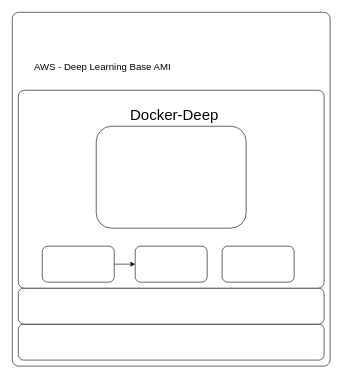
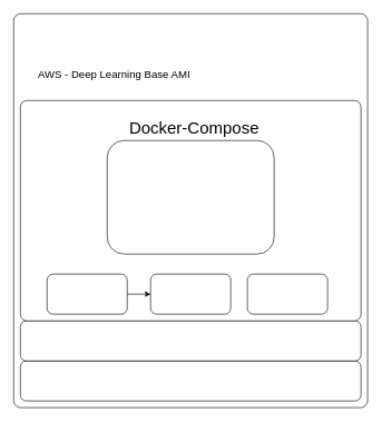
  <mxCell id="0" />
  <mxCell id="1" parent="0" />
  <mxCell id="2" value="" style="rounded=1;whiteSpace=wrap;html=1;arcSize=2;" vertex="1" parent="1"><mxGeometry x="20" y="20" width="530" height="590" as="geometry" /></mxCell>
  <mxCell id="3" value="" style="rounded=1;whiteSpace=wrap;html=1;" vertex="1" parent="1"><mxGeometry x="30" y="540" width="510" height="60" as="geometry" /></mxCell>
  <mxCell id="4" value="" style="rounded=1;whiteSpace=wrap;html=1;" vertex="1" parent="1"><mxGeometry x="30" y="480" width="510" height="60" as="geometry" /></mxCell>
  <mxCell id="5" value="" style="rounded=1;whiteSpace=wrap;html=1;arcSize=3;" vertex="1" parent="1"><mxGeometry x="30" y="150" width="510" height="330" as="geometry" /></mxCell>
  <mxCell id="6" style="edgeStyle=none;rounded=0;orthogonalLoop=1;jettySize=auto;html=1;exitX=1;exitY=0.5;exitDx=0;exitDy=0;fontSize=25;" edge="1" parent="1" source="7" target="8"><mxGeometry relative="1" as="geometry" /></mxCell>
  <mxCell id="7" value="" style="rounded=1;whiteSpace=wrap;html=1;" vertex="1" parent="1"><mxGeometry x="70" y="410" width="120" height="60" as="geometry" /></mxCell>
  <mxCell id="8" value="" style="rounded=1;whiteSpace=wrap;html=1;" vertex="1" parent="1"><mxGeometry x="225" y="410" width="120" height="60" as="geometry" /></mxCell>
  <mxCell id="9" value="" style="rounded=1;whiteSpace=wrap;html=1;" vertex="1" parent="1"><mxGeometry x="370" y="410" width="120" height="60" as="geometry" /></mxCell>
  <mxCell id="10" value="" style="rounded=1;whiteSpace=wrap;html=1;" vertex="1" parent="1"><mxGeometry x="160" y="210" width="250" height="170" as="geometry" /></mxCell>
  <mxCell id="11" value="&lt;font style=&quot;font-size: 16px&quot;&gt;AWS - Deep Learning Base AMI&lt;/font&gt;" style="text;html=1;resizable=0;autosize=1;align=center;verticalAlign=middle;points=[];fillColor=none;strokeColor=none;rounded=0;" vertex="1" parent="1"><mxGeometry x="50" y="100" width="240" height="20" as="geometry" /></mxCell>
- <mxCell id="12" value="Docker-Deep" style="text;html=1;resizable=0;autosize=1;align=center;verticalAlign=middle;points=[];fillColor=none;strokeColor=none;rounded=0;fontSize=25;" vertex="1" parent="1"><mxGeometry x="185" y="170" width="210" height="40" as="geometry" /></mxCell>
+ <mxCell id="12" value="Docker-Compose" style="text;html=1;resizable=0;autosize=1;align=center;verticalAlign=middle;points=[];fillColor=none;strokeColor=none;rounded=0;fontSize=25;" vertex="1" parent="1"><mxGeometry x="185" y="170" width="210" height="40" as="geometry" /></mxCell>
